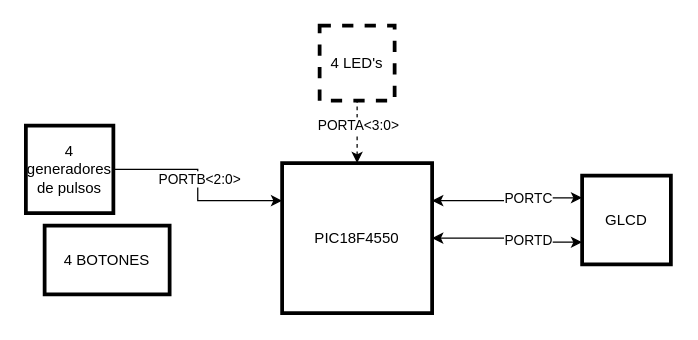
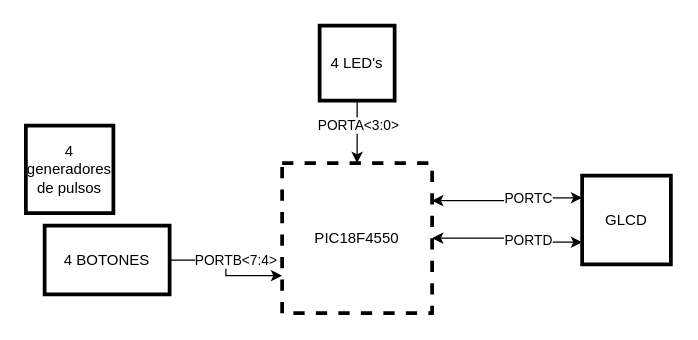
  <mxCell id="0" />
  <mxCell id="1" parent="0" />
  <mxCell id="2" style="edgeStyle=orthogonalEdgeStyle;rounded=0;orthogonalLoop=1;jettySize=auto;html=1;exitX=1;exitY=0.25;exitDx=0;exitDy=0;entryX=0;entryY=0.25;entryDx=0;entryDy=0;startArrow=classic;startFill=1;" edge="1" parent="1" source="10" target="11"><mxGeometry relative="1" as="geometry" /></mxCell>
  <mxCell id="3" value="PORTC" style="edgeLabel;html=1;align=center;verticalAlign=middle;resizable=0;points=[];" vertex="1" connectable="0" parent="2"><mxGeometry x="0.296" relative="1" as="geometry"><mxPoint as="offset" /></mxGeometry></mxCell>
  <mxCell id="4" style="edgeStyle=orthogonalEdgeStyle;rounded=0;orthogonalLoop=1;jettySize=auto;html=1;exitX=1;exitY=0.5;exitDx=0;exitDy=0;entryX=0;entryY=0.75;entryDx=0;entryDy=0;startArrow=classic;startFill=1;" edge="1" parent="1" source="10" target="11"><mxGeometry relative="1" as="geometry" /></mxCell>
  <mxCell id="5" value="PORTD" style="edgeLabel;html=1;align=center;verticalAlign=middle;resizable=0;points=[];" vertex="1" connectable="0" parent="4"><mxGeometry x="0.302" y="2" relative="1" as="geometry"><mxPoint as="offset" /></mxGeometry></mxCell>
- <mxCell id="8" value="" style="edgeStyle=orthogonalEdgeStyle;rounded=0;orthogonalLoop=1;jettySize=auto;html=1;startArrow=classic;startFill=1;endArrow=none;endFill=0;dashed=1;" edge="1" parent="1" source="10" target="16"><mxGeometry relative="1" as="geometry"><Array as="points"><mxPoint x="285" y="100" /><mxPoint x="285" y="100" /></Array></mxGeometry></mxCell>
+ <mxCell id="6" value="" style="edgeStyle=orthogonalEdgeStyle;rounded=0;orthogonalLoop=1;jettySize=auto;html=1;startArrow=classic;startFill=1;exitX=0;exitY=0.75;exitDx=0;exitDy=0;endArrow=none;endFill=0;" edge="1" parent="1" source="10" target="12"><mxGeometry relative="1" as="geometry" /></mxCell>
+ <mxCell id="7" value="PORTB&amp;lt;7:4&amp;gt;" style="edgeLabel;html=1;align=center;verticalAlign=middle;resizable=0;points=[];" vertex="1" connectable="0" parent="6"><mxGeometry x="0.328" y="1" relative="1" as="geometry"><mxPoint x="18" y="-1" as="offset" /></mxGeometry></mxCell>
+ <mxCell id="8" value="" style="edgeStyle=orthogonalEdgeStyle;rounded=0;orthogonalLoop=1;jettySize=auto;html=1;startArrow=classic;startFill=1;endArrow=none;endFill=0;" edge="1" parent="1" source="10" target="16"><mxGeometry relative="1" as="geometry"><Array as="points"><mxPoint x="285" y="100" /><mxPoint x="285" y="100" /></Array></mxGeometry></mxCell>
  <mxCell id="9" value="PORTA&amp;lt;3:0&amp;gt;" style="edgeLabel;html=1;align=center;verticalAlign=middle;resizable=0;points=[];" vertex="1" connectable="0" parent="8"><mxGeometry x="0.242" relative="1" as="geometry"><mxPoint as="offset" /></mxGeometry></mxCell>
- <mxCell id="10" value="PIC18F4550" style="whiteSpace=wrap;html=1;aspect=fixed;strokeWidth=3;" vertex="1" parent="1"><mxGeometry x="225" y="130" width="120" height="120" as="geometry" /></mxCell>
+ <mxCell id="10" value="PIC18F4550" style="whiteSpace=wrap;html=1;aspect=fixed;strokeWidth=3;dashed=1;" vertex="1" parent="1"><mxGeometry x="225" y="130" width="120" height="120" as="geometry" /></mxCell>
  <mxCell id="11" value="GLCD" style="whiteSpace=wrap;html=1;aspect=fixed;strokeWidth=3;" vertex="1" parent="1"><mxGeometry x="465" y="140" width="71" height="71" as="geometry" /></mxCell>
  <mxCell id="12" value="4 BOTONES" style="whiteSpace=wrap;html=1;aspect=fixed;strokeWidth=3;" vertex="1" parent="1"><mxGeometry x="35" y="180" width="100" height="55" as="geometry" /></mxCell>
- <mxCell id="13" style="edgeStyle=orthogonalEdgeStyle;rounded=0;orthogonalLoop=1;jettySize=auto;html=1;entryX=0;entryY=0.25;entryDx=0;entryDy=0;startArrow=none;startFill=0;" edge="1" parent="1" source="15" target="10"><mxGeometry relative="1" as="geometry" /></mxCell>
- <mxCell id="14" value="PORTB&amp;lt;2:0&amp;gt;" style="edgeLabel;html=1;align=center;verticalAlign=middle;resizable=0;points=[];" vertex="1" connectable="0" parent="13"><mxGeometry x="-0.065" y="1" relative="1" as="geometry"><mxPoint as="offset" /></mxGeometry></mxCell>
  <mxCell id="15" value="4 generadores de pulsos" style="whiteSpace=wrap;html=1;aspect=fixed;strokeWidth=3;" vertex="1" parent="1"><mxGeometry x="20" y="100" width="70" height="70" as="geometry" /></mxCell>
- <mxCell id="16" value="4 LED's" style="whiteSpace=wrap;html=1;aspect=fixed;strokeWidth=3;dashed=1;" vertex="1" parent="1"><mxGeometry x="255" y="20" width="60" height="60" as="geometry" /></mxCell>
+ <mxCell id="16" value="4 LED's" style="whiteSpace=wrap;html=1;aspect=fixed;strokeWidth=3;" vertex="1" parent="1"><mxGeometry x="255" y="20" width="60" height="60" as="geometry" /></mxCell>
